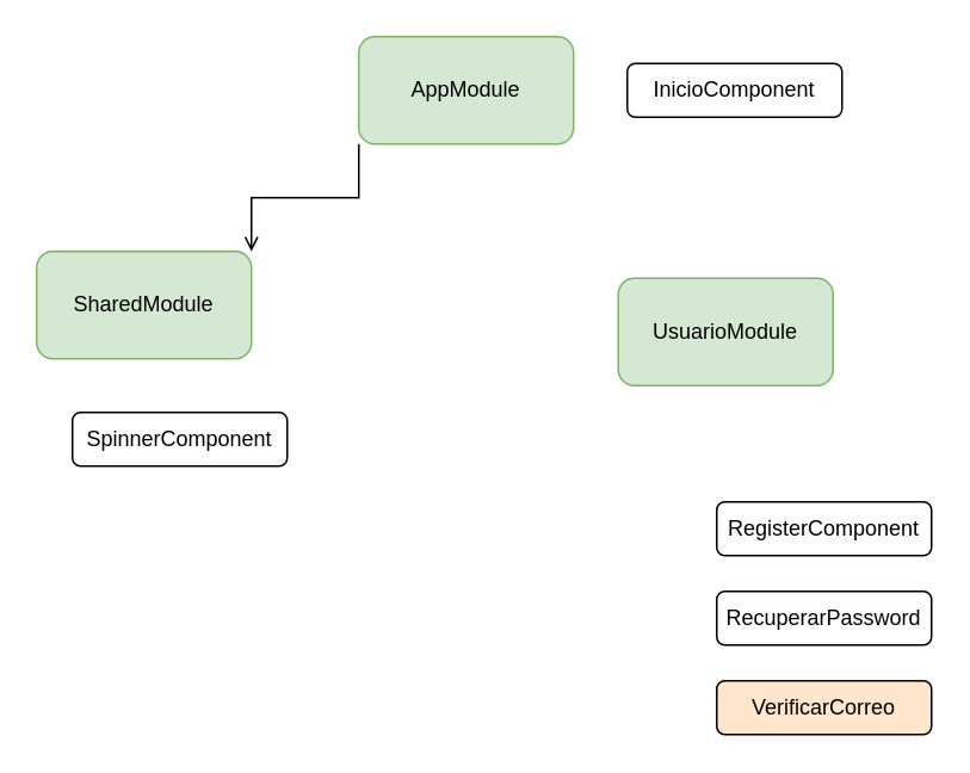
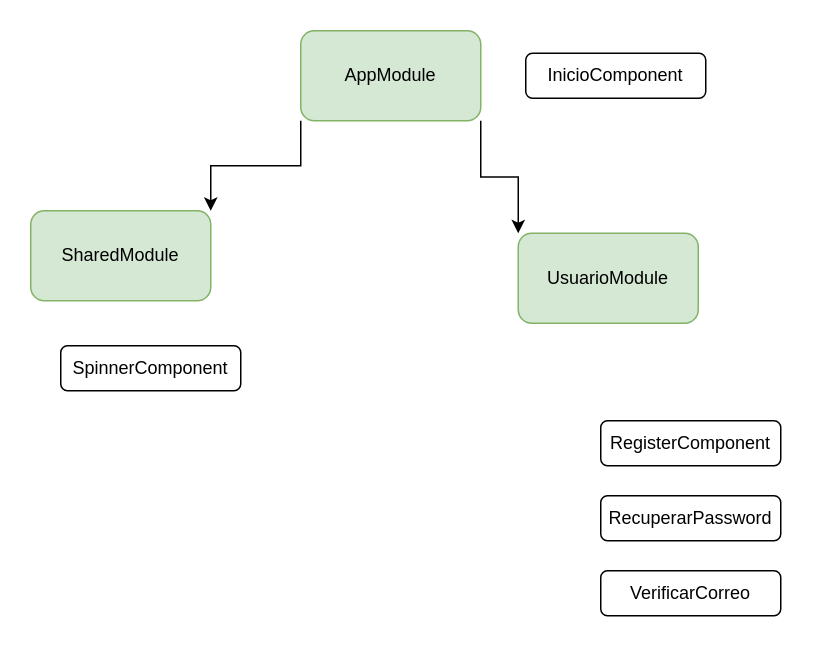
  <mxCell id="0" />
  <mxCell id="1" parent="0" />
- <mxCell id="2" style="edgeStyle=orthogonalEdgeStyle;rounded=0;orthogonalLoop=1;jettySize=auto;html=1;exitX=0;exitY=1;exitDx=0;exitDy=0;entryX=1;entryY=0;entryDx=0;entryDy=0;exitPerimeter=0;endArrow=open;" edge="1" parent="1" source="4" target="7"><mxGeometry relative="1" as="geometry" /></mxCell>
+ <mxCell id="2" style="edgeStyle=orthogonalEdgeStyle;rounded=0;orthogonalLoop=1;jettySize=auto;html=1;exitX=0;exitY=1;exitDx=0;exitDy=0;entryX=1;entryY=0;entryDx=0;entryDy=0;exitPerimeter=0;" edge="1" parent="1" source="4" target="7"><mxGeometry relative="1" as="geometry" /></mxCell>
+ <mxCell id="3" style="edgeStyle=orthogonalEdgeStyle;rounded=0;orthogonalLoop=1;jettySize=auto;html=1;exitX=1;exitY=1;exitDx=0;exitDy=0;entryX=0;entryY=0;entryDx=0;entryDy=0;" edge="1" parent="1" source="4" target="6"><mxGeometry relative="1" as="geometry" /></mxCell>
  <mxCell id="4" value="AppModule" style="rounded=1;whiteSpace=wrap;html=1;fillColor=#d5e8d4;strokeColor=#82b366;" vertex="1" parent="1"><mxGeometry x="200" y="20" width="120" height="60" as="geometry" /></mxCell>
  <mxCell id="5" value="InicioComponent" style="rounded=1;whiteSpace=wrap;html=1;" vertex="1" parent="1"><mxGeometry x="350" y="35" width="120" height="30" as="geometry" /></mxCell>
  <mxCell id="6" value="UsuarioModule" style="rounded=1;whiteSpace=wrap;html=1;fillColor=#d5e8d4;strokeColor=#82b366;" vertex="1" parent="1"><mxGeometry x="345" y="155" width="120" height="60" as="geometry" /></mxCell>
  <mxCell id="7" value="SharedModule" style="rounded=1;whiteSpace=wrap;html=1;fillColor=#d5e8d4;strokeColor=#82b366;" vertex="1" parent="1"><mxGeometry x="20" y="140" width="120" height="60" as="geometry" /></mxCell>
  <mxCell id="8" value="SpinnerComponent" style="rounded=1;whiteSpace=wrap;html=1;" vertex="1" parent="1"><mxGeometry x="40" y="230" width="120" height="30" as="geometry" /></mxCell>
  <mxCell id="9" value="RegisterComponent" style="rounded=1;whiteSpace=wrap;html=1;" vertex="1" parent="1"><mxGeometry x="400" y="280" width="120" height="30" as="geometry" /></mxCell>
- <mxCell id="10" value="VerificarCorreo" style="rounded=1;whiteSpace=wrap;html=1;fillColor=#ffe6cc;" vertex="1" parent="1"><mxGeometry x="400" y="380" width="120" height="30" as="geometry" /></mxCell>
+ <mxCell id="10" value="VerificarCorreo" style="rounded=1;whiteSpace=wrap;html=1;" vertex="1" parent="1"><mxGeometry x="400" y="380" width="120" height="30" as="geometry" /></mxCell>
  <mxCell id="11" value="RecuperarPassword" style="rounded=1;whiteSpace=wrap;html=1;" vertex="1" parent="1"><mxGeometry x="400" y="330" width="120" height="30" as="geometry" /></mxCell>
